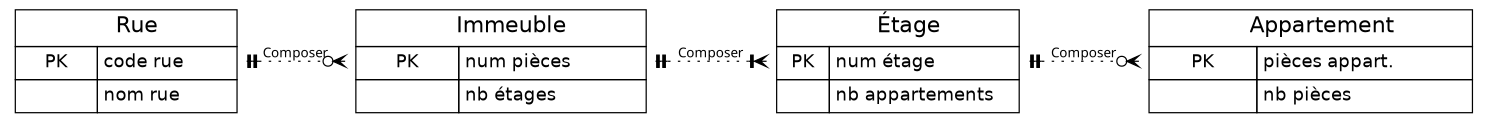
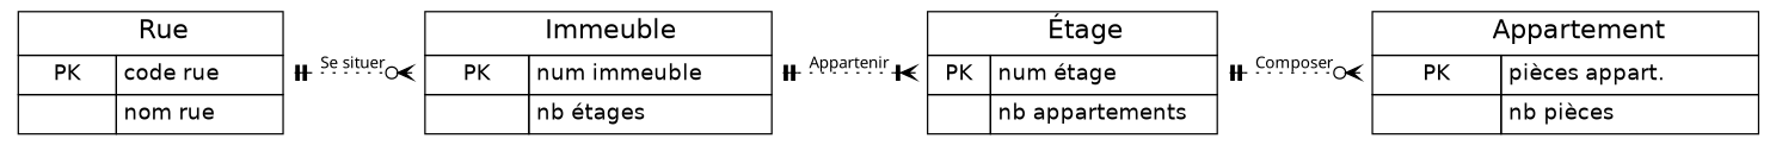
  digraph {
    bgcolor="#FFFFFF"
    nodesep=0.5
    rankdir=LR
    node [fontcolor="#000000" fontname=Helvetica fontsize=15 shape=none]
    edge [arrowhead=crowodot arrowtail=teetee color="#000000" dir=both fontcolor="#000000" fontname=Futura fontsize=11 penwidth=1 style=dotted]
    n1 [label=<<table         border="0"         cellborder="1"         cellspacing="0"         bgcolor="#FFFFFF"         color="#000000"         cellpadding="4"     >         <tr>             <td bgcolor="#FFFFFF" colspan="2">                 <font                     color="#000000"                     point-size="18"                 >Appartement</font>             </td>         </tr>         <tr><td>PK</td><td align="left">pièces appart.</td></tr>         <tr><td> </td><td align="left">nb pièces</td></tr>     </table> >]
    n2 [label=<<table         border="0"         cellborder="1"         cellspacing="0"         bgcolor="#FFFFFF"         color="#000000"         cellpadding="4"     >         <tr>             <td bgcolor="#FFFFFF" colspan="2">                 <font                     color="#000000"                     point-size="18"                 >Étage</font>             </td>         </tr>         <tr><td>PK</td><td align="left">num étage</td></tr>         <tr><td> </td><td align="left">nb appartements</td></tr>     </table> >]
-   n3 [label=<<table         border="0"         cellborder="1"         cellspacing="0"         bgcolor="#FFFFFF"         color="#000000"         cellpadding="4"     >         <tr>             <td bgcolor="#FFFFFF" colspan="2">                 <font                     color="#000000"                     point-size="18"                 >Immeuble</font>             </td>         </tr>         <tr><td>PK</td><td align="left">num pièces</td></tr>         <tr><td> </td><td align="left">nb étages</td></tr>     </table> >]
+   n3 [label=<<table         border="0"         cellborder="1"         cellspacing="0"         bgcolor="#FFFFFF"         color="#000000"         cellpadding="4"     >         <tr>             <td bgcolor="#FFFFFF" colspan="2">                 <font                     color="#000000"                     point-size="18"                 >Immeuble</font>             </td>         </tr>         <tr><td>PK</td><td align="left">num immeuble</td></tr>         <tr><td> </td><td align="left">nb étages</td></tr>     </table> >]
    n4 [label=<<table         border="0"         cellborder="1"         cellspacing="0"         bgcolor="#FFFFFF"         color="#000000"         cellpadding="4"     >         <tr>             <td bgcolor="#FFFFFF" colspan="2">                 <font                     color="#000000"                     point-size="18"                 >Rue</font>             </td>         </tr>         <tr><td>PK</td><td align="left">code rue</td></tr>         <tr><td> </td><td align="left">nom rue</td></tr>     </table> >]
    n2 -> n1 [label=Composer]
-   n3 -> n2 [arrowhead=crowtee label=Composer]
-   n4 -> n3 [label=Composer]
+   n3 -> n2 [arrowhead=crowtee label=Appartenir]
+   n4 -> n3 [label="Se situer"]
  }
